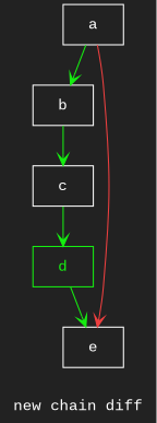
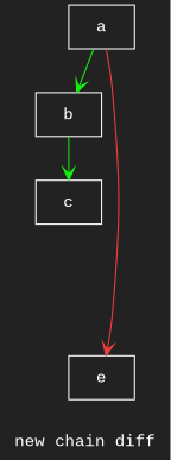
  digraph {
    bgcolor="#222222"
    fontcolor="#ffffff"
    fontname="Courier New"
    label="new chain diff"
    node [color="#ffffff" fontcolor="#ffffff" fontname="Courier New" shape=rectangle]
    edge [arrowhead=vee color="#15ef10"]
    n1 [label=a]
    n2 [label=b]
    n3 [label=e]
    n4 [label=c]
-   n5 [color="#15ef10" fontcolor="#15ef10" label=d]
    n1 -> n2
    n1 -> n3 [color="#ef3f3f"]
    n2 -> n4
-   n4 -> n5
-   n5 -> n3
  }
